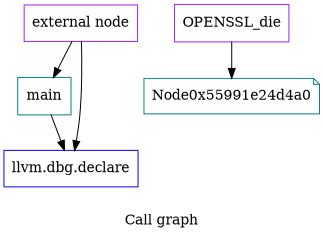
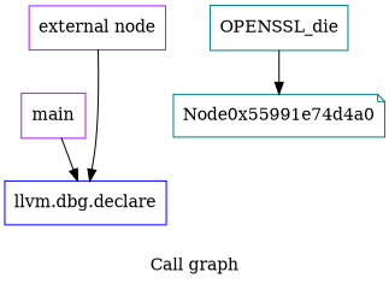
  digraph {
    label="Call graph"
    node [color=purple shape=record]
    n1 [label="{external node}"]
-   n2 [color=teal label="{main}"]
+   n2 [label="{main}"]
    n3 [color=blue label="{llvm.dbg.declare}"]
-   n4 [label="{OPENSSL_die}"]
-   Node0x55991e24d4a0 [color=teal shape=note]
-   n1 -> n2
+   n4 [color=teal label="{OPENSSL_die}"]
+   Node0x55991e24d4a0 [color=teal shape=note label=Node0x55991e74d4a0]
    n1 -> n3
    n2 -> n3
    n4 -> Node0x55991e24d4a0
  }
